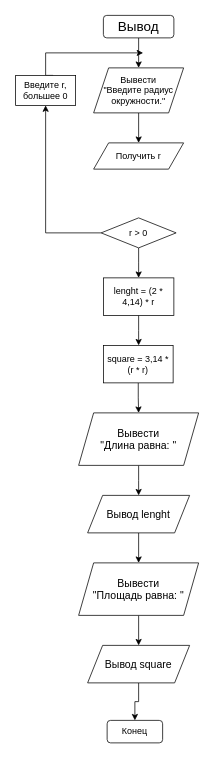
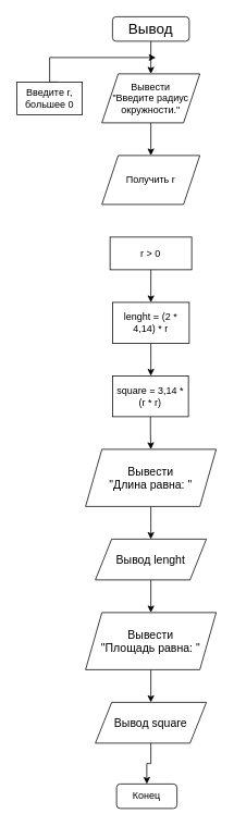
  <mxCell id="0" />
  <mxCell id="1" parent="0" />
  <mxCell id="2" style="edgeStyle=orthogonalEdgeStyle;rounded=0;orthogonalLoop=1;jettySize=auto;html=1;" parent="1" source="3" target="5" edge="1"><mxGeometry relative="1" as="geometry"><mxPoint x="184" y="90" as="targetPoint" /></mxGeometry></mxCell>
  <mxCell id="3" value="&lt;font style=&quot;font-size: 18px;&quot;&gt;Вывод&lt;/font&gt;" style="rounded=1;whiteSpace=wrap;html=1;" parent="1" vertex="1"><mxGeometry x="137" y="20" width="94" height="30" as="geometry" /></mxCell>
  <mxCell id="4" value="" style="edgeStyle=orthogonalEdgeStyle;rounded=0;orthogonalLoop=1;jettySize=auto;html=1;" parent="1" source="5" target="6" edge="1"><mxGeometry relative="1" as="geometry" /></mxCell>
  <mxCell id="5" value="Вывести&lt;br&gt;&quot;Введите радиус&lt;div&gt;окружности.&quot;&lt;/div&gt;" style="shape=parallelogram;perimeter=parallelogramPerimeter;whiteSpace=wrap;html=1;fixedSize=1;" parent="1" vertex="1"><mxGeometry x="124" y="90" width="120" height="60" as="geometry" /></mxCell>
- <mxCell id="6" value="Получить r" style="shape=parallelogram;perimeter=parallelogramPerimeter;whiteSpace=wrap;html=1;fixedSize=1;" parent="1" vertex="1"><mxGeometry x="124" y="190" width="120" height="35" as="geometry" /></mxCell>
- <mxCell id="7" style="edgeStyle=orthogonalEdgeStyle;rounded=0;orthogonalLoop=1;jettySize=auto;html=1;exitX=0;exitY=0.5;exitDx=0;exitDy=0;" parent="1" source="9" target="11" edge="1"><mxGeometry relative="1" as="geometry"><mxPoint x="90" y="310" as="targetPoint" /></mxGeometry></mxCell>
+ <mxCell id="6" value="Получить r" style="shape=parallelogram;perimeter=parallelogramPerimeter;whiteSpace=wrap;html=1;fixedSize=1;" parent="1" vertex="1"><mxGeometry x="124" y="190" width="120" height="60" as="geometry" /></mxCell>
  <mxCell id="8" style="edgeStyle=orthogonalEdgeStyle;rounded=0;orthogonalLoop=1;jettySize=auto;html=1;" parent="1" source="9" edge="1"><mxGeometry relative="1" as="geometry"><mxPoint x="184" y="370" as="targetPoint" /></mxGeometry></mxCell>
- <mxCell id="9" value="r &amp;gt; 0" style="rhombus;whiteSpace=wrap;html=1;" parent="1" vertex="1"><mxGeometry x="134" y="290" width="100" height="40" as="geometry" /></mxCell>
+ <mxCell id="9" value="r &amp;gt; 0" style="whiteSpace=wrap;html=1;rounded=0;" parent="1" vertex="1"><mxGeometry x="134" y="290" width="100" height="40" as="geometry" /></mxCell>
  <mxCell id="10" style="edgeStyle=orthogonalEdgeStyle;rounded=0;orthogonalLoop=1;jettySize=auto;html=1;" parent="1" edge="1"><mxGeometry relative="1" as="geometry"><mxPoint x="190" y="70" as="targetPoint" /><mxPoint x="70" y="100" as="sourcePoint" /><Array as="points"><mxPoint x="60" y="100" /><mxPoint x="60" y="70" /></Array></mxGeometry></mxCell>
  <mxCell id="11" value="Введите r,&lt;div&gt;большее 0&lt;/div&gt;" style="rounded=0;whiteSpace=wrap;html=1;" parent="1" vertex="1"><mxGeometry x="20" y="100" width="80" height="40" as="geometry" /></mxCell>
  <mxCell id="12" style="edgeStyle=orthogonalEdgeStyle;rounded=0;orthogonalLoop=1;jettySize=auto;html=1;" edge="1" parent="1" source="13"><mxGeometry relative="1" as="geometry"><mxPoint x="184" y="460" as="targetPoint" /></mxGeometry></mxCell>
  <mxCell id="13" value="lenght = (2 * 4,14) * r" style="rounded=0;whiteSpace=wrap;html=1;" parent="1" vertex="1"><mxGeometry x="137" y="370" width="94" height="50" as="geometry" /></mxCell>
  <mxCell id="14" style="edgeStyle=orthogonalEdgeStyle;rounded=0;orthogonalLoop=1;jettySize=auto;html=1;entryX=0.5;entryY=0;entryDx=0;entryDy=0;" edge="1" parent="1" source="15" target="17"><mxGeometry relative="1" as="geometry" /></mxCell>
  <mxCell id="15" value="square = 3,14 * (r * r)" style="rounded=0;whiteSpace=wrap;html=1;" vertex="1" parent="1"><mxGeometry x="137" y="460" width="93" height="50" as="geometry" /></mxCell>
  <mxCell id="16" style="edgeStyle=orthogonalEdgeStyle;rounded=0;orthogonalLoop=1;jettySize=auto;html=1;" edge="1" parent="1" source="17"><mxGeometry relative="1" as="geometry"><mxPoint x="184" y="660" as="targetPoint" /></mxGeometry></mxCell>
  <mxCell id="17" value="&lt;font style=&quot;font-size: 14px;&quot;&gt;Вывести&lt;br&gt;&quot;Длина равна:&amp;nbsp;&lt;span style=&quot;background-color: initial;&quot;&gt;&quot;&lt;/span&gt;&lt;/font&gt;" style="shape=parallelogram;perimeter=parallelogramPerimeter;whiteSpace=wrap;html=1;fixedSize=1;" vertex="1" parent="1"><mxGeometry x="104" y="550" width="160" height="70" as="geometry" /></mxCell>
  <mxCell id="18" style="edgeStyle=orthogonalEdgeStyle;rounded=0;orthogonalLoop=1;jettySize=auto;html=1;entryX=0.5;entryY=0;entryDx=0;entryDy=0;" edge="1" parent="1" source="19" target="22"><mxGeometry relative="1" as="geometry" /></mxCell>
  <mxCell id="19" value="&lt;font style=&quot;font-size: 14px;&quot;&gt;Вывод lenght&lt;/font&gt;" style="shape=parallelogram;perimeter=parallelogramPerimeter;whiteSpace=wrap;html=1;fixedSize=1;" vertex="1" parent="1"><mxGeometry x="116" y="660" width="136" height="50" as="geometry" /></mxCell>
  <mxCell id="20" value="Конец" style="rounded=1;whiteSpace=wrap;html=1;" vertex="1" parent="1"><mxGeometry x="142" y="960" width="74" height="30" as="geometry" /></mxCell>
  <mxCell id="21" style="edgeStyle=orthogonalEdgeStyle;rounded=0;orthogonalLoop=1;jettySize=auto;html=1;entryX=0.5;entryY=0;entryDx=0;entryDy=0;" edge="1" parent="1" source="22" target="24"><mxGeometry relative="1" as="geometry" /></mxCell>
  <mxCell id="22" value="&lt;font style=&quot;font-size: 14px;&quot;&gt;Вывести&lt;br&gt;&quot;Площадь равна:&amp;nbsp;&lt;span style=&quot;background-color: initial;&quot;&gt;&quot;&lt;/span&gt;&lt;/font&gt;" style="shape=parallelogram;perimeter=parallelogramPerimeter;whiteSpace=wrap;html=1;fixedSize=1;" vertex="1" parent="1"><mxGeometry x="104" y="750" width="160" height="70" as="geometry" /></mxCell>
  <mxCell id="23" style="edgeStyle=orthogonalEdgeStyle;rounded=0;orthogonalLoop=1;jettySize=auto;html=1;entryX=0.5;entryY=0;entryDx=0;entryDy=0;" edge="1" parent="1" source="24" target="20"><mxGeometry relative="1" as="geometry" /></mxCell>
  <mxCell id="24" value="&lt;font style=&quot;font-size: 14px;&quot;&gt;Вывод &lt;font style=&quot;font-size: 14px;&quot;&gt;square&lt;/font&gt;&lt;/font&gt;" style="shape=parallelogram;perimeter=parallelogramPerimeter;whiteSpace=wrap;html=1;fixedSize=1;" vertex="1" parent="1"><mxGeometry x="116" y="860" width="136" height="50" as="geometry" /></mxCell>
